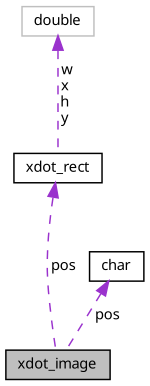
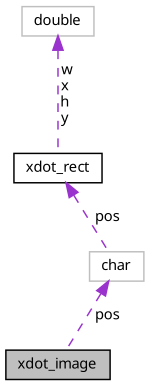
  digraph {
    fontname="Noto Sans"
    node [color=black fontname="Noto Sans" fontsize=10 shape=record]
    edge [color=darkorchid3 dir=back fontname="Noto Sans" fontsize=10 labelfontname=Helvetica labelfontsize=10 style=dashed]
    n1 [fillcolor=grey75 fontcolor=black height=0.2 label=xdot_image style=filled width=0.4]
-   n2 [height=0.2 label=char width=0.4]
+   n2 [color=grey75 height=0.2 label=char width=0.4]
    n3 [height=0.2 label=xdot_rect width=0.4]
    n4 [color=grey75 height=0.2 label=double width=0.4]
    n2 -> n1 [label=" pos"]
-   n3 -> n1 [label=" pos"]
+   n3 -> n2 [label=" pos"]
    n4 -> n3 [label=" w\nx\nh\ny"]
  }
